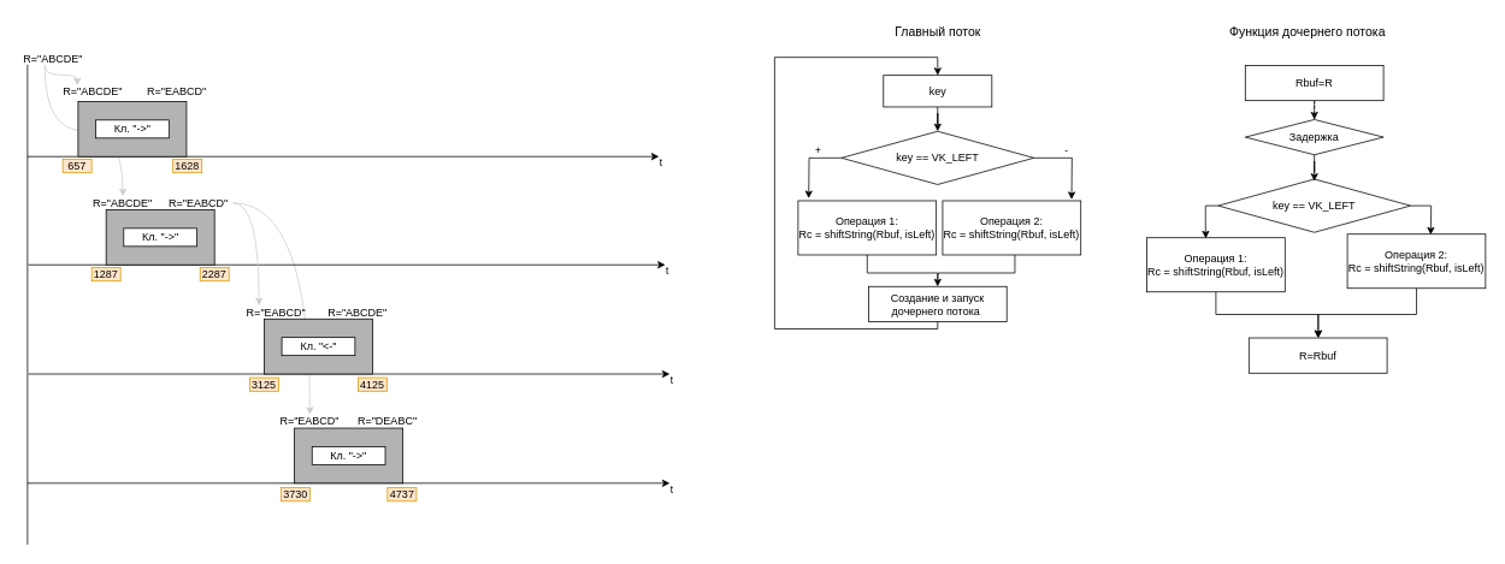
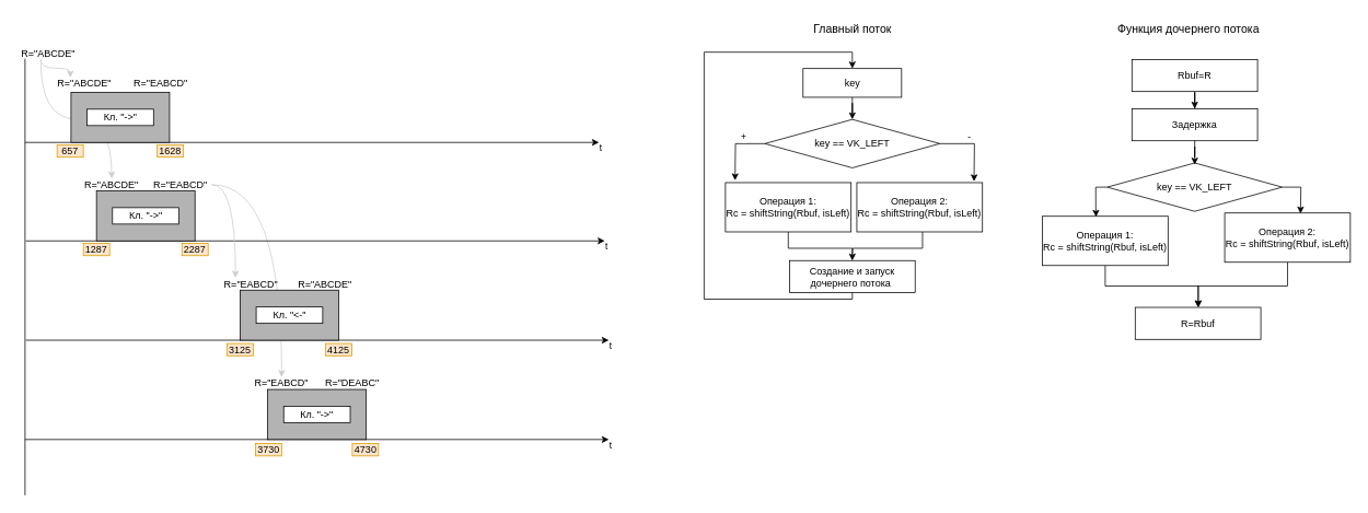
  <mxCell id="0" />
  <mxCell id="1" parent="0" />
  <mxCell id="2" value="" style="endArrow=classic;html=1;rounded=0;exitX=1;exitY=0.5;exitDx=0;exitDy=0;entryX=0.5;entryY=0;entryDx=0;entryDy=0;edgeStyle=orthogonalEdgeStyle;curved=1;strokeColor=#CCCCCC;" edge="1" parent="1" source="60" target="64"><mxGeometry width="50" height="50" relative="1" as="geometry"><mxPoint x="328.25" y="305" as="sourcePoint" /><mxPoint x="356.25" y="418" as="targetPoint" /></mxGeometry></mxCell>
  <mxCell id="3" value="" style="endArrow=classic;html=1;rounded=0;exitX=0.377;exitY=0.996;exitDx=0;exitDy=0;exitPerimeter=0;entryX=0.5;entryY=0;entryDx=0;entryDy=0;edgeStyle=orthogonalEdgeStyle;curved=1;strokeColor=#CCCCCC;" edge="1" parent="1" source="29" target="59"><mxGeometry width="50" height="50" relative="1" as="geometry"><mxPoint x="40.24" y="126" as="sourcePoint" /><mxPoint x="76.24" y="148" as="targetPoint" /></mxGeometry></mxCell>
  <mxCell id="4" value="" style="endArrow=none;html=1;rounded=0;strokeWidth=1;" parent="1" edge="1"><mxGeometry width="50" height="50" relative="1" as="geometry"><mxPoint x="30" y="603" as="sourcePoint" /><mxPoint x="30" y="71" as="targetPoint" /></mxGeometry></mxCell>
  <mxCell id="5" value="" style="endArrow=classic;html=1;rounded=0;" parent="1" edge="1"><mxGeometry width="50" height="50" relative="1" as="geometry"><mxPoint x="30" y="173" as="sourcePoint" /><mxPoint x="729" y="173" as="targetPoint" /></mxGeometry></mxCell>
  <mxCell id="6" value="t" style="edgeLabel;html=1;align=center;verticalAlign=middle;resizable=0;points=[];" parent="5" vertex="1" connectable="0"><mxGeometry x="0.98" y="-2" relative="1" as="geometry"><mxPoint x="8" y="4" as="offset" /></mxGeometry></mxCell>
  <mxCell id="7" value="" style="endArrow=classic;html=1;rounded=0;" parent="1" edge="1"><mxGeometry width="50" height="50" relative="1" as="geometry"><mxPoint x="31" y="293" as="sourcePoint" /><mxPoint x="736" y="293" as="targetPoint" /></mxGeometry></mxCell>
  <mxCell id="8" value="t" style="edgeLabel;html=1;align=center;verticalAlign=middle;resizable=0;points=[];" parent="7" vertex="1" connectable="0"><mxGeometry x="0.98" y="-2" relative="1" as="geometry"><mxPoint x="8" y="4" as="offset" /></mxGeometry></mxCell>
  <mxCell id="9" value="" style="endArrow=classic;html=1;rounded=0;" parent="1" edge="1"><mxGeometry width="50" height="50" relative="1" as="geometry"><mxPoint x="31" y="414" as="sourcePoint" /><mxPoint x="741" y="414" as="targetPoint" /></mxGeometry></mxCell>
  <mxCell id="10" value="t" style="edgeLabel;html=1;align=center;verticalAlign=middle;resizable=0;points=[];" parent="9" vertex="1" connectable="0"><mxGeometry x="0.98" y="-2" relative="1" as="geometry"><mxPoint x="8" y="4" as="offset" /></mxGeometry></mxCell>
  <mxCell id="11" value="" style="endArrow=classic;html=1;rounded=0;" parent="1" edge="1"><mxGeometry width="50" height="50" relative="1" as="geometry"><mxPoint x="30" y="535" as="sourcePoint" /><mxPoint x="741" y="535" as="targetPoint" /></mxGeometry></mxCell>
  <mxCell id="12" value="t" style="edgeLabel;html=1;align=center;verticalAlign=middle;resizable=0;points=[];" parent="11" vertex="1" connectable="0"><mxGeometry x="0.98" y="-2" relative="1" as="geometry"><mxPoint x="8" y="4" as="offset" /></mxGeometry></mxCell>
  <mxCell id="13" value="" style="rounded=0;whiteSpace=wrap;html=1;fillColor=#B3B3B3;strokeColor=#000000;" parent="1" vertex="1"><mxGeometry x="86" y="112" width="120" height="61" as="geometry" /></mxCell>
  <mxCell id="14" value="" style="rounded=0;whiteSpace=wrap;html=1;fillColor=#B3B3B3;strokeColor=#000000;" parent="1" vertex="1"><mxGeometry x="292" y="353" width="120" height="61" as="geometry" /></mxCell>
  <mxCell id="15" value="" style="rounded=0;whiteSpace=wrap;html=1;fillColor=#B3B3B3;strokeColor=#000000;" parent="1" vertex="1"><mxGeometry x="117" y="232" width="120" height="61" as="geometry" /></mxCell>
  <mxCell id="16" value="" style="rounded=0;whiteSpace=wrap;html=1;fillColor=#B3B3B3;strokeColor=#000000;" parent="1" vertex="1"><mxGeometry x="325.5" y="474" width="120" height="61" as="geometry" /></mxCell>
  <mxCell id="17" value="Кл. &quot;-&amp;gt;&quot;" style="rounded=0;whiteSpace=wrap;html=1;" parent="1" vertex="1"><mxGeometry x="105.5" y="132.5" width="81" height="20" as="geometry" /></mxCell>
  <mxCell id="18" value="Кл. &quot;-&amp;gt;&quot;" style="rounded=0;whiteSpace=wrap;html=1;" parent="1" vertex="1"><mxGeometry x="136.5" y="252.5" width="81" height="20" as="geometry" /></mxCell>
  <mxCell id="19" value="Кл. &quot;&amp;lt;-&quot;" style="rounded=0;whiteSpace=wrap;html=1;" parent="1" vertex="1"><mxGeometry x="311.5" y="373.5" width="81" height="20" as="geometry" /></mxCell>
  <mxCell id="20" value="Кл. &quot;-&amp;gt;&quot;" style="rounded=0;whiteSpace=wrap;html=1;" parent="1" vertex="1"><mxGeometry x="345" y="494.5" width="81" height="20" as="geometry" /></mxCell>
  <mxCell id="21" value="1628" style="text;html=1;align=center;verticalAlign=middle;whiteSpace=wrap;rounded=0;fillColor=#ffe6cc;strokeColor=#d79b00;" parent="1" vertex="1"><mxGeometry x="191" y="176" width="32" height="15" as="geometry" /></mxCell>
  <mxCell id="22" value="657" style="text;html=1;align=center;verticalAlign=middle;whiteSpace=wrap;rounded=0;fillColor=#ffe6cc;strokeColor=#d79b00;" parent="1" vertex="1"><mxGeometry x="69" y="176" width="32" height="15" as="geometry" /></mxCell>
  <mxCell id="23" value="1287" style="text;html=1;align=center;verticalAlign=middle;whiteSpace=wrap;rounded=0;fillColor=#ffe6cc;strokeColor=#d79b00;" parent="1" vertex="1"><mxGeometry x="101" y="296" width="32" height="15" as="geometry" /></mxCell>
  <mxCell id="24" value="2287" style="text;html=1;align=center;verticalAlign=middle;whiteSpace=wrap;rounded=0;fillColor=#ffe6cc;strokeColor=#d79b00;" parent="1" vertex="1"><mxGeometry x="221" y="296" width="32" height="15" as="geometry" /></mxCell>
  <mxCell id="25" value="3125" style="text;html=1;align=center;verticalAlign=middle;whiteSpace=wrap;rounded=0;fillColor=#ffe6cc;strokeColor=#d79b00;" parent="1" vertex="1"><mxGeometry x="276" y="418" width="32" height="15" as="geometry" /></mxCell>
  <mxCell id="26" value="4125" style="text;html=1;align=center;verticalAlign=middle;whiteSpace=wrap;rounded=0;fillColor=#ffe6cc;strokeColor=#d79b00;" parent="1" vertex="1"><mxGeometry x="396" y="418" width="32" height="15" as="geometry" /></mxCell>
- <mxCell id="27" value="4737" style="text;html=1;align=center;verticalAlign=middle;whiteSpace=wrap;rounded=0;fillColor=#ffe6cc;strokeColor=#d79b00;" parent="1" vertex="1"><mxGeometry x="428.5" y="540" width="32" height="15" as="geometry" /></mxCell>
+ <mxCell id="27" value="4730" style="text;html=1;align=center;verticalAlign=middle;whiteSpace=wrap;rounded=0;fillColor=#ffe6cc;strokeColor=#d79b00;" parent="1" vertex="1"><mxGeometry x="428.5" y="540" width="32" height="15" as="geometry" /></mxCell>
  <mxCell id="28" value="3730" style="text;html=1;align=center;verticalAlign=middle;whiteSpace=wrap;rounded=0;fillColor=#ffe6cc;strokeColor=#d79b00;" parent="1" vertex="1"><mxGeometry x="310.5" y="540" width="32" height="15" as="geometry" /></mxCell>
  <mxCell id="29" value="R=&quot;ABCDE&quot;" style="text;html=1;align=center;verticalAlign=middle;whiteSpace=wrap;rounded=0;" parent="1" vertex="1"><mxGeometry x="20" y="57" width="77" height="15" as="geometry" /></mxCell>
  <mxCell id="30" style="edgeStyle=orthogonalEdgeStyle;rounded=0;orthogonalLoop=1;jettySize=auto;html=1;entryX=0.5;entryY=0;entryDx=0;entryDy=0;" parent="1" source="31" target="35" edge="1"><mxGeometry relative="1" as="geometry" /></mxCell>
  <mxCell id="31" value="key" style="rounded=0;whiteSpace=wrap;html=1;" parent="1" vertex="1"><mxGeometry x="977.5" y="83" width="120" height="35" as="geometry" /></mxCell>
  <mxCell id="32" style="edgeStyle=orthogonalEdgeStyle;rounded=0;orthogonalLoop=1;jettySize=auto;html=1;" parent="1" source="35" edge="1"><mxGeometry relative="1" as="geometry"><mxPoint x="894.714" y="219.286" as="targetPoint" /></mxGeometry></mxCell>
  <mxCell id="33" value="+" style="edgeLabel;html=1;align=center;verticalAlign=middle;resizable=0;points=[];" vertex="1" connectable="0" parent="32"><mxGeometry x="-0.453" y="1" relative="1" as="geometry"><mxPoint x="-5" y="-9" as="offset" /></mxGeometry></mxCell>
  <mxCell id="34" style="edgeStyle=orthogonalEdgeStyle;rounded=0;orthogonalLoop=1;jettySize=auto;html=1;" parent="1" source="35" edge="1"><mxGeometry relative="1" as="geometry"><mxPoint x="1185.725" y="220.529" as="targetPoint" /></mxGeometry></mxCell>
  <mxCell id="35" value="key == VK_LEFT" style="rhombus;whiteSpace=wrap;html=1;" parent="1" vertex="1"><mxGeometry x="931" y="145" width="213" height="59" as="geometry" /></mxCell>
  <mxCell id="36" style="edgeStyle=orthogonalEdgeStyle;rounded=0;orthogonalLoop=1;jettySize=auto;html=1;entryX=0.5;entryY=0;entryDx=0;entryDy=0;" parent="1" source="37" target="40" edge="1"><mxGeometry relative="1" as="geometry" /></mxCell>
  <mxCell id="37" value="Операция 1:&lt;div&gt;Rc = shiftString(Rbuf, isLeft)&lt;br&gt;&lt;/div&gt;" style="rounded=0;whiteSpace=wrap;html=1;" parent="1" vertex="1"><mxGeometry x="883" y="222" width="153" height="60" as="geometry" /></mxCell>
  <mxCell id="38" style="edgeStyle=orthogonalEdgeStyle;rounded=0;orthogonalLoop=1;jettySize=auto;html=1;endArrow=none;endFill=0;" parent="1" source="39" edge="1"><mxGeometry relative="1" as="geometry"><mxPoint x="1037" y="315" as="targetPoint" /><Array as="points"><mxPoint x="1123" y="302" /><mxPoint x="1038" y="302" /><mxPoint x="1038" y="315" /></Array></mxGeometry></mxCell>
  <mxCell id="39" value="Операция 2:&lt;div&gt;Rc = shiftString(Rbuf, isLeft)&lt;br&gt;&lt;/div&gt;" style="rounded=0;whiteSpace=wrap;html=1;" parent="1" vertex="1"><mxGeometry x="1043" y="222" width="153" height="60" as="geometry" /></mxCell>
  <mxCell id="40" value="Создание и запуск дочернего потока&amp;nbsp;" style="rounded=0;whiteSpace=wrap;html=1;" parent="1" vertex="1"><mxGeometry x="961" y="317" width="153" height="39" as="geometry" /></mxCell>
  <mxCell id="41" style="edgeStyle=orthogonalEdgeStyle;rounded=0;orthogonalLoop=1;jettySize=auto;html=1;entryX=0.5;entryY=0;entryDx=0;entryDy=0;exitX=0.5;exitY=1;exitDx=0;exitDy=0;" parent="1" source="40" target="31" edge="1"><mxGeometry relative="1" as="geometry"><Array as="points"><mxPoint x="1038" y="364" /><mxPoint x="857" y="364" /><mxPoint x="857" y="63" /><mxPoint x="1038" y="63" /></Array><mxPoint x="1119.524" y="343" as="sourcePoint" /></mxGeometry></mxCell>
- <mxCell id="42" value="" style="edgeStyle=orthogonalEdgeStyle;rounded=0;orthogonalLoop=1;jettySize=auto;html=1;entryX=0.5;entryY=0;entryDx=0;entryDy=0;dashed=1;" edge="1" parent="1" source="43" target="44"><mxGeometry relative="1" as="geometry" /></mxCell>
+ <mxCell id="42" value="" style="edgeStyle=orthogonalEdgeStyle;rounded=0;orthogonalLoop=1;jettySize=auto;html=1;entryX=0.5;entryY=0;entryDx=0;entryDy=0;" edge="1" parent="1" source="43" target="44"><mxGeometry relative="1" as="geometry" /></mxCell>
  <mxCell id="43" value="Rbuf=R" style="rounded=0;whiteSpace=wrap;html=1;" parent="1" vertex="1"><mxGeometry x="1378" y="72" width="153" height="39" as="geometry" /></mxCell>
- <mxCell id="44" value="Задержка" style="rhombus;whiteSpace=wrap;html=1;" parent="1" vertex="1"><mxGeometry x="1378" y="132" width="153" height="39" as="geometry" /></mxCell>
+ <mxCell id="44" value="Задержка" style="rounded=0;whiteSpace=wrap;html=1;" parent="1" vertex="1"><mxGeometry x="1378" y="132" width="153" height="39" as="geometry" /></mxCell>
  <mxCell id="45" value="R=Rbuf" style="rounded=0;whiteSpace=wrap;html=1;" parent="1" vertex="1"><mxGeometry x="1382" y="374" width="153" height="39" as="geometry" /></mxCell>
  <mxCell id="46" value="Главный поток" style="text;html=1;align=center;verticalAlign=middle;whiteSpace=wrap;rounded=0;fontStyle=0;fontSize=14;" parent="1" vertex="1"><mxGeometry x="951.5" y="20" width="172" height="30" as="geometry" /></mxCell>
  <mxCell id="47" value="Функция дочернего потока&amp;nbsp;" style="text;html=1;align=center;verticalAlign=middle;whiteSpace=wrap;rounded=0;fontStyle=0;fontSize=14;" parent="1" vertex="1"><mxGeometry x="1355" y="20" width="187.5" height="30" as="geometry" /></mxCell>
  <mxCell id="48" value="-" style="edgeLabel;html=1;align=center;verticalAlign=middle;resizable=0;points=[];" vertex="1" connectable="0" parent="1"><mxGeometry x="913.766" y="176.486" as="geometry"><mxPoint x="266" y="-11" as="offset" /></mxGeometry></mxCell>
  <mxCell id="49" style="edgeStyle=orthogonalEdgeStyle;rounded=0;orthogonalLoop=1;jettySize=auto;html=1;" edge="1" parent="1" source="50"><mxGeometry relative="1" as="geometry"><mxPoint x="1583.286" y="259.667" as="targetPoint" /></mxGeometry></mxCell>
  <mxCell id="50" value="key == VK_LEFT" style="rhombus;whiteSpace=wrap;html=1;" vertex="1" parent="1"><mxGeometry x="1348" y="198" width="213" height="59" as="geometry" /></mxCell>
  <mxCell id="51" style="edgeStyle=orthogonalEdgeStyle;rounded=0;orthogonalLoop=1;jettySize=auto;html=1;" edge="1" parent="1" source="52" target="45"><mxGeometry relative="1" as="geometry"><Array as="points"><mxPoint x="1345" y="348" /><mxPoint x="1459" y="348" /></Array></mxGeometry></mxCell>
  <mxCell id="52" value="Операция 1:&lt;div&gt;Rc = shiftString(Rbuf, isLeft)&lt;/div&gt;" style="rounded=0;whiteSpace=wrap;html=1;" vertex="1" parent="1"><mxGeometry x="1269" y="263" width="153" height="60" as="geometry" /></mxCell>
  <mxCell id="53" style="edgeStyle=orthogonalEdgeStyle;rounded=0;orthogonalLoop=1;jettySize=auto;html=1;entryX=0.5;entryY=0;entryDx=0;entryDy=0;" edge="1" parent="1" source="54" target="45"><mxGeometry relative="1" as="geometry"><mxPoint x="1508.379" y="351.724" as="targetPoint" /><Array as="points"><mxPoint x="1568" y="348" /><mxPoint x="1459" y="348" /></Array></mxGeometry></mxCell>
  <mxCell id="54" value="Операция 2:&lt;div&gt;Rc = shiftString(Rbuf, isLeft)&lt;/div&gt;" style="rounded=0;whiteSpace=wrap;html=1;" vertex="1" parent="1"><mxGeometry x="1491" y="259" width="153" height="60" as="geometry" /></mxCell>
  <mxCell id="55" style="edgeStyle=orthogonalEdgeStyle;rounded=0;orthogonalLoop=1;jettySize=auto;html=1;entryX=0.5;entryY=0.035;entryDx=0;entryDy=0;entryPerimeter=0;" edge="1" parent="1" source="44" target="50"><mxGeometry relative="1" as="geometry" /></mxCell>
  <mxCell id="56" style="edgeStyle=orthogonalEdgeStyle;rounded=0;orthogonalLoop=1;jettySize=auto;html=1;entryX=0.427;entryY=0.013;entryDx=0;entryDy=0;entryPerimeter=0;" edge="1" parent="1" source="50" target="52"><mxGeometry relative="1" as="geometry"><Array as="points"><mxPoint x="1334" y="227" /><mxPoint x="1334" y="250" /><mxPoint x="1334" y="250" /></Array></mxGeometry></mxCell>
  <mxCell id="57" value="R=&quot;ABCDE&quot;" style="text;html=1;align=center;verticalAlign=middle;whiteSpace=wrap;rounded=0;" vertex="1" parent="1"><mxGeometry x="64" y="93" width="77" height="15" as="geometry" /></mxCell>
  <mxCell id="58" value="R=&quot;EABCD&quot;" style="text;html=1;align=center;verticalAlign=middle;whiteSpace=wrap;rounded=0;" vertex="1" parent="1"><mxGeometry x="157" y="93" width="77" height="15" as="geometry" /></mxCell>
  <mxCell id="59" value="R=&quot;ABCDE&quot;" style="text;html=1;align=center;verticalAlign=middle;whiteSpace=wrap;rounded=0;" vertex="1" parent="1"><mxGeometry x="97" y="217" width="77" height="15" as="geometry" /></mxCell>
  <mxCell id="60" value="R=&quot;EABCD&quot;" style="text;html=1;align=center;verticalAlign=middle;whiteSpace=wrap;rounded=0;" vertex="1" parent="1"><mxGeometry x="180.5" y="217" width="77" height="15" as="geometry" /></mxCell>
  <mxCell id="61" value="R=&quot;DEABC&quot;" style="text;html=1;align=center;verticalAlign=middle;whiteSpace=wrap;rounded=0;" vertex="1" parent="1"><mxGeometry x="389.5" y="459" width="77" height="15" as="geometry" /></mxCell>
  <mxCell id="62" value="R=&quot;EABCD&quot;" style="text;html=1;align=center;verticalAlign=middle;whiteSpace=wrap;rounded=0;" vertex="1" parent="1"><mxGeometry x="267" y="338" width="77" height="15" as="geometry" /></mxCell>
  <mxCell id="63" value="R=&quot;ABCDE&quot;" style="text;html=1;align=center;verticalAlign=middle;whiteSpace=wrap;rounded=0;" vertex="1" parent="1"><mxGeometry x="357" y="338" width="77" height="15" as="geometry" /></mxCell>
  <mxCell id="64" value="R=&quot;EABCD&quot;" style="text;html=1;align=center;verticalAlign=middle;whiteSpace=wrap;rounded=0;" vertex="1" parent="1"><mxGeometry x="304" y="459" width="77" height="15" as="geometry" /></mxCell>
  <mxCell id="65" value="" style="endArrow=classic;html=1;rounded=0;exitX=0.378;exitY=1;exitDx=0;exitDy=0;exitPerimeter=0;entryX=0.274;entryY=0.076;entryDx=0;entryDy=0;entryPerimeter=0;edgeStyle=orthogonalEdgeStyle;curved=1;strokeColor=#CCCCCC;" edge="1" parent="1" source="29" target="57"><mxGeometry width="50" height="50" relative="1" as="geometry"><mxPoint x="131" y="78" as="sourcePoint" /><mxPoint x="181" y="28" as="targetPoint" /></mxGeometry></mxCell>
  <mxCell id="66" value="" style="endArrow=classic;html=1;rounded=0;exitX=1;exitY=0.5;exitDx=0;exitDy=0;entryX=0.25;entryY=0;entryDx=0;entryDy=0;edgeStyle=orthogonalEdgeStyle;curved=1;strokeColor=#CCCCCC;" edge="1" parent="1" source="60" target="62"><mxGeometry width="50" height="50" relative="1" as="geometry"><mxPoint x="368.25" y="184" as="sourcePoint" /><mxPoint x="455.25" y="329" as="targetPoint" /></mxGeometry></mxCell>
